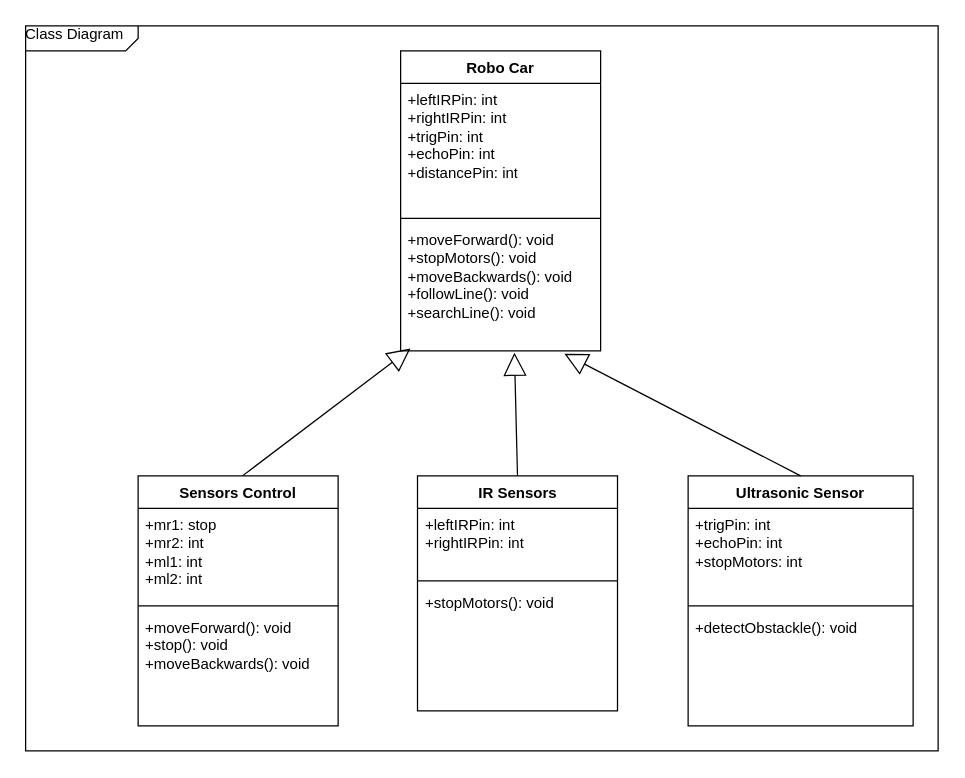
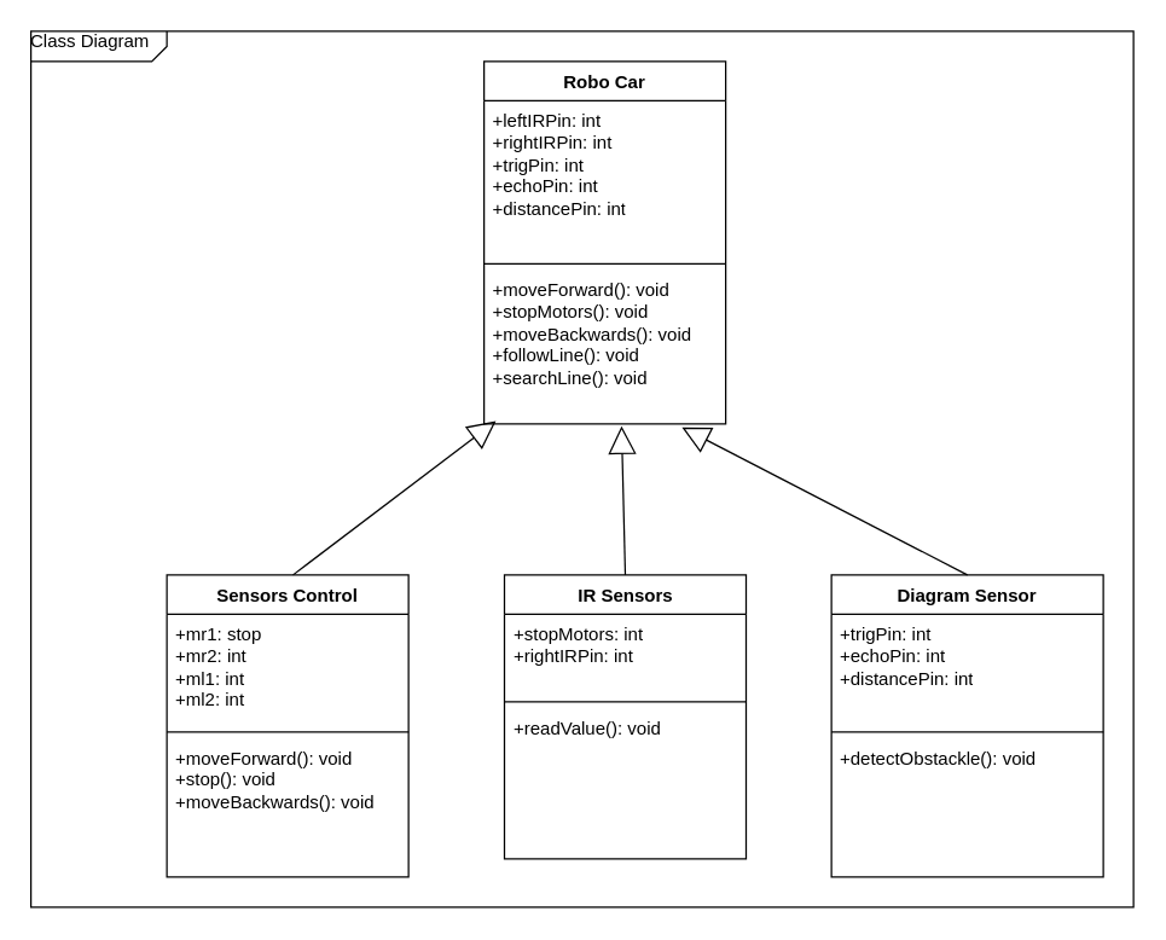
  <mxCell id="0" />
  <mxCell id="1" parent="0" />
  <mxCell id="2" value="Class Diagram" style="html=1;shape=mxgraph.sysml.package;xSize=90;align=left;spacingLeft=10;overflow=fill;recursiveResize=0;" vertex="1" parent="1"><mxGeometry x="20" y="20" width="730" height="580" as="geometry" /></mxCell>
  <mxCell id="3" value="Robo Car" style="swimlane;fontStyle=1;align=center;verticalAlign=top;childLayout=stackLayout;horizontal=1;startSize=26;horizontalStack=0;resizeParent=1;resizeParentMax=0;resizeLast=0;collapsible=1;marginBottom=0;whiteSpace=wrap;html=1;" vertex="1" parent="1"><mxGeometry x="320" y="40" width="160" height="240" as="geometry" /></mxCell>
  <mxCell id="4" value="+leftIRPin: int&lt;div&gt;+rightIRPin: int&lt;/div&gt;&lt;div&gt;+trigPin: int&lt;/div&gt;&lt;div&gt;+echoPin: int&lt;/div&gt;&lt;div&gt;+distancePin: int&lt;/div&gt;" style="text;strokeColor=none;fillColor=none;align=left;verticalAlign=top;spacingLeft=4;spacingRight=4;overflow=hidden;rotatable=0;points=[[0,0.5],[1,0.5]];portConstraint=eastwest;whiteSpace=wrap;html=1;" vertex="1" parent="3"><mxGeometry y="26" width="160" height="104" as="geometry" /></mxCell>
  <mxCell id="5" value="" style="line;strokeWidth=1;fillColor=none;align=left;verticalAlign=middle;spacingTop=-1;spacingLeft=3;spacingRight=3;rotatable=0;labelPosition=right;points=[];portConstraint=eastwest;strokeColor=inherit;" vertex="1" parent="3"><mxGeometry y="130" width="160" height="8" as="geometry" /></mxCell>
  <mxCell id="6" value="+moveForward(): void&lt;div&gt;+stopMotors(): void&lt;/div&gt;&lt;div&gt;+moveBackwards(): void&lt;/div&gt;&lt;div&gt;+followLine(): void&lt;/div&gt;&lt;div&gt;+searchLine(): void&lt;/div&gt;" style="text;strokeColor=none;fillColor=none;align=left;verticalAlign=top;spacingLeft=4;spacingRight=4;overflow=hidden;rotatable=0;points=[[0,0.5],[1,0.5]];portConstraint=eastwest;whiteSpace=wrap;html=1;" vertex="1" parent="3"><mxGeometry y="138" width="160" height="102" as="geometry" /></mxCell>
  <mxCell id="7" value="Sensors Control" style="swimlane;fontStyle=1;align=center;verticalAlign=top;childLayout=stackLayout;horizontal=1;startSize=26;horizontalStack=0;resizeParent=1;resizeParentMax=0;resizeLast=0;collapsible=1;marginBottom=0;whiteSpace=wrap;html=1;" vertex="1" parent="1"><mxGeometry x="110" y="380" width="160" height="200" as="geometry" /></mxCell>
  <mxCell id="8" value="+mr1: stop&lt;div&gt;+mr2: int&lt;/div&gt;&lt;div&gt;+ml1: int&lt;/div&gt;&lt;div&gt;+ml2: int&lt;br&gt;&lt;div&gt;&lt;br&gt;&lt;/div&gt;&lt;/div&gt;" style="text;strokeColor=none;fillColor=none;align=left;verticalAlign=top;spacingLeft=4;spacingRight=4;overflow=hidden;rotatable=0;points=[[0,0.5],[1,0.5]];portConstraint=eastwest;whiteSpace=wrap;html=1;" vertex="1" parent="7"><mxGeometry y="26" width="160" height="74" as="geometry" /></mxCell>
  <mxCell id="9" value="" style="line;strokeWidth=1;fillColor=none;align=left;verticalAlign=middle;spacingTop=-1;spacingLeft=3;spacingRight=3;rotatable=0;labelPosition=right;points=[];portConstraint=eastwest;strokeColor=inherit;" vertex="1" parent="7"><mxGeometry y="100" width="160" height="8" as="geometry" /></mxCell>
  <mxCell id="10" value="&lt;div&gt;+moveForward(): void&lt;/div&gt;&lt;div&gt;+stop(): void&lt;/div&gt;&lt;div&gt;+moveBackwards(): void&lt;/div&gt;" style="text;strokeColor=none;fillColor=none;align=left;verticalAlign=top;spacingLeft=4;spacingRight=4;overflow=hidden;rotatable=0;points=[[0,0.5],[1,0.5]];portConstraint=eastwest;whiteSpace=wrap;html=1;" vertex="1" parent="7"><mxGeometry y="108" width="160" height="92" as="geometry" /></mxCell>
  <mxCell id="11" value="IR Sensors" style="swimlane;fontStyle=1;align=center;verticalAlign=top;childLayout=stackLayout;horizontal=1;startSize=26;horizontalStack=0;resizeParent=1;resizeParentMax=0;resizeLast=0;collapsible=1;marginBottom=0;whiteSpace=wrap;html=1;" vertex="1" parent="1"><mxGeometry x="333.5" y="380" width="160" height="188" as="geometry" /></mxCell>
- <mxCell id="12" value="+leftIRPin: int&lt;div&gt;+rightIRPin: int&lt;/div&gt;" style="text;strokeColor=none;fillColor=none;align=left;verticalAlign=top;spacingLeft=4;spacingRight=4;overflow=hidden;rotatable=0;points=[[0,0.5],[1,0.5]];portConstraint=eastwest;whiteSpace=wrap;html=1;" vertex="1" parent="11"><mxGeometry y="26" width="160" height="54" as="geometry" /></mxCell>
+ <mxCell id="12" value="+stopMotors: int&lt;div&gt;+rightIRPin: int&lt;/div&gt;" style="text;strokeColor=none;fillColor=none;align=left;verticalAlign=top;spacingLeft=4;spacingRight=4;overflow=hidden;rotatable=0;points=[[0,0.5],[1,0.5]];portConstraint=eastwest;whiteSpace=wrap;html=1;" vertex="1" parent="11"><mxGeometry y="26" width="160" height="54" as="geometry" /></mxCell>
  <mxCell id="13" value="" style="line;strokeWidth=1;fillColor=none;align=left;verticalAlign=middle;spacingTop=-1;spacingLeft=3;spacingRight=3;rotatable=0;labelPosition=right;points=[];portConstraint=eastwest;strokeColor=inherit;" vertex="1" parent="11"><mxGeometry y="80" width="160" height="8" as="geometry" /></mxCell>
- <mxCell id="14" value="+stopMotors(): void" style="text;strokeColor=none;fillColor=none;align=left;verticalAlign=top;spacingLeft=4;spacingRight=4;overflow=hidden;rotatable=0;points=[[0,0.5],[1,0.5]];portConstraint=eastwest;whiteSpace=wrap;html=1;" vertex="1" parent="11"><mxGeometry y="88" width="160" height="100" as="geometry" /></mxCell>
- <mxCell id="15" value="Ultrasonic Sensor" style="swimlane;fontStyle=1;align=center;verticalAlign=top;childLayout=stackLayout;horizontal=1;startSize=26;horizontalStack=0;resizeParent=1;resizeParentMax=0;resizeLast=0;collapsible=1;marginBottom=0;whiteSpace=wrap;html=1;" vertex="1" parent="1"><mxGeometry x="550" y="380" width="180" height="200" as="geometry" /></mxCell>
- <mxCell id="16" value="+trigPin: int&lt;div&gt;+echoPin: int&lt;/div&gt;&lt;div&gt;+stopMotors: int&lt;/div&gt;" style="text;strokeColor=none;fillColor=none;align=left;verticalAlign=top;spacingLeft=4;spacingRight=4;overflow=hidden;rotatable=0;points=[[0,0.5],[1,0.5]];portConstraint=eastwest;whiteSpace=wrap;html=1;" vertex="1" parent="15"><mxGeometry y="26" width="180" height="74" as="geometry" /></mxCell>
+ <mxCell id="14" value="+readValue(): void" style="text;strokeColor=none;fillColor=none;align=left;verticalAlign=top;spacingLeft=4;spacingRight=4;overflow=hidden;rotatable=0;points=[[0,0.5],[1,0.5]];portConstraint=eastwest;whiteSpace=wrap;html=1;" vertex="1" parent="11"><mxGeometry y="88" width="160" height="100" as="geometry" /></mxCell>
+ <mxCell id="15" value="Diagram Sensor" style="swimlane;fontStyle=1;align=center;verticalAlign=top;childLayout=stackLayout;horizontal=1;startSize=26;horizontalStack=0;resizeParent=1;resizeParentMax=0;resizeLast=0;collapsible=1;marginBottom=0;whiteSpace=wrap;html=1;" vertex="1" parent="1"><mxGeometry x="550" y="380" width="180" height="200" as="geometry" /></mxCell>
+ <mxCell id="16" value="+trigPin: int&lt;div&gt;+echoPin: int&lt;/div&gt;&lt;div&gt;+distancePin: int&lt;/div&gt;" style="text;strokeColor=none;fillColor=none;align=left;verticalAlign=top;spacingLeft=4;spacingRight=4;overflow=hidden;rotatable=0;points=[[0,0.5],[1,0.5]];portConstraint=eastwest;whiteSpace=wrap;html=1;" vertex="1" parent="15"><mxGeometry y="26" width="180" height="74" as="geometry" /></mxCell>
  <mxCell id="17" value="" style="line;strokeWidth=1;fillColor=none;align=left;verticalAlign=middle;spacingTop=-1;spacingLeft=3;spacingRight=3;rotatable=0;labelPosition=right;points=[];portConstraint=eastwest;strokeColor=inherit;" vertex="1" parent="15"><mxGeometry y="100" width="180" height="8" as="geometry" /></mxCell>
  <mxCell id="18" value="+detectObstackle(): void" style="text;strokeColor=none;fillColor=none;align=left;verticalAlign=top;spacingLeft=4;spacingRight=4;overflow=hidden;rotatable=0;points=[[0,0.5],[1,0.5]];portConstraint=eastwest;whiteSpace=wrap;html=1;" vertex="1" parent="15"><mxGeometry y="108" width="180" height="92" as="geometry" /></mxCell>
  <mxCell id="19" value="" style="endArrow=block;endSize=16;endFill=0;html=1;rounded=0;exitX=0.5;exitY=0;exitDx=0;exitDy=0;entryX=0.049;entryY=0.982;entryDx=0;entryDy=0;entryPerimeter=0;" edge="1" parent="1" target="6"><mxGeometry width="160" relative="1" as="geometry"><mxPoint x="193.5" y="380" as="sourcePoint" /><mxPoint x="493.5" y="320" as="targetPoint" /></mxGeometry></mxCell>
  <mxCell id="20" value="" style="endArrow=block;endSize=16;endFill=0;html=1;rounded=0;exitX=0.5;exitY=0;exitDx=0;exitDy=0;entryX=0.569;entryY=1.014;entryDx=0;entryDy=0;entryPerimeter=0;" edge="1" parent="1" source="11" target="6"><mxGeometry width="160" relative="1" as="geometry"><mxPoint x="330" y="320" as="sourcePoint" /><mxPoint x="490" y="320" as="targetPoint" /></mxGeometry></mxCell>
  <mxCell id="21" value="" style="endArrow=block;endSize=16;endFill=0;html=1;rounded=0;exitX=0.5;exitY=0;exitDx=0;exitDy=0;entryX=0.819;entryY=1.022;entryDx=0;entryDy=0;entryPerimeter=0;" edge="1" parent="1" source="15" target="6"><mxGeometry width="160" relative="1" as="geometry"><mxPoint x="330" y="320" as="sourcePoint" /><mxPoint x="490" y="320" as="targetPoint" /></mxGeometry></mxCell>
